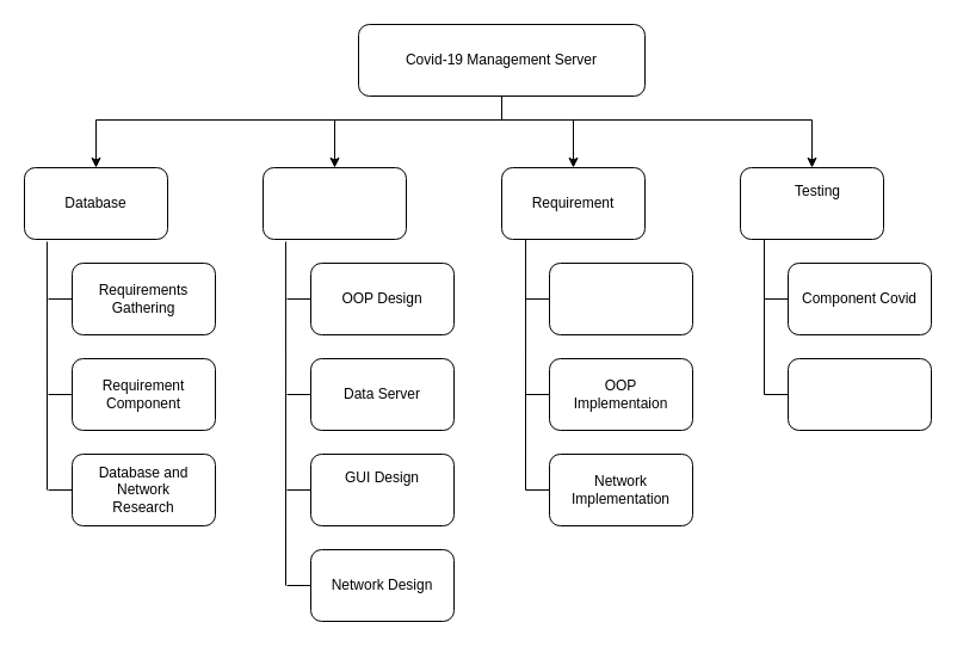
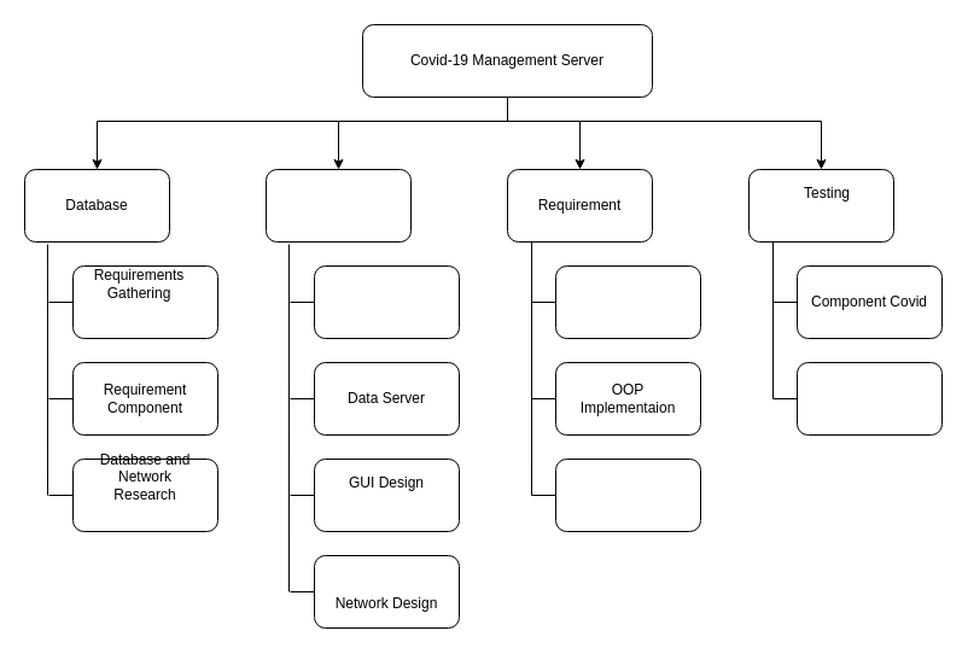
  <mxCell id="0" />
  <mxCell id="1" parent="0" />
  <mxCell id="2" value="&lt;span style=&quot;color: rgba(0 , 0 , 0 , 0) ; font-family: monospace ; font-size: 0px&quot;&gt;%3CmxGraphModel%3E%3Croot%3E%3CmxCell%20id%3D%220%22%2F%3E%3CmxCell%20id%3D%221%22%20parent%3D%220%22%2F%3E%3CmxCell%20id%3D%222%22%20value%3D%22Requirements%22%20style%3D%22text%3Bhtml%3D1%3BstrokeColor%3Dnone%3BfillColor%3Dnone%3Balign%3Dcenter%3BverticalAlign%3Dmiddle%3BwhiteSpace%3Dwrap%3Brounded%3D0%3B%22%20vertex%3D%221%22%20parent%3D%221%22%3E%3CmxGeometry%20x%3D%2290%22%20y%3D%22180%22%20width%3D%22100%22%20height%3D%2220%22%20as%3D%22geometry%22%2F%3E%3C%2FmxCell%3E%3C%2Froot%3E%3C%2FmxGraphModel%3E&lt;/span&gt;" style="rounded=1;whiteSpace=wrap;html=1;" parent="1" vertex="1"><mxGeometry x="260" y="380" width="120" height="60" as="geometry" /></mxCell>
  <mxCell id="3" value="" style="rounded=1;whiteSpace=wrap;html=1;" parent="1" vertex="1"><mxGeometry x="300" y="20" width="240" height="60" as="geometry" /></mxCell>
  <mxCell id="4" value="Covid-19 Management Server" style="text;html=1;strokeColor=none;fillColor=none;align=center;verticalAlign=middle;whiteSpace=wrap;rounded=0;" parent="1" vertex="1"><mxGeometry x="310" y="40" width="220" height="20" as="geometry" /></mxCell>
  <mxCell id="5" value="" style="rounded=1;whiteSpace=wrap;html=1;" parent="1" vertex="1"><mxGeometry x="20" y="140" width="120" height="60" as="geometry" /></mxCell>
  <mxCell id="6" value="Database" style="text;html=1;strokeColor=none;fillColor=none;align=center;verticalAlign=middle;whiteSpace=wrap;rounded=0;" parent="1" vertex="1"><mxGeometry x="30" y="160" width="100" height="20" as="geometry" /></mxCell>
  <mxCell id="7" value="" style="rounded=1;whiteSpace=wrap;html=1;" parent="1" vertex="1"><mxGeometry x="60" y="220" width="120" height="60" as="geometry" /></mxCell>
  <mxCell id="8" value="&lt;span style=&quot;color: rgba(0 , 0 , 0 , 0) ; font-family: monospace ; font-size: 0px&quot;&gt;%3CmxGraphModel%3E%3Croot%3E%3CmxCell%20id%3D%220%22%2F%3E%3CmxCell%20id%3D%221%22%20parent%3D%220%22%2F%3E%3CmxCell%20id%3D%222%22%20value%3D%22Requirements%22%20style%3D%22text%3Bhtml%3D1%3BstrokeColor%3Dnone%3BfillColor%3Dnone%3Balign%3Dcenter%3BverticalAlign%3Dmiddle%3BwhiteSpace%3Dwrap%3Brounded%3D0%3B%22%20vertex%3D%221%22%20parent%3D%221%22%3E%3CmxGeometry%20x%3D%2290%22%20y%3D%22180%22%20width%3D%22100%22%20height%3D%2220%22%20as%3D%22geometry%22%2F%3E%3C%2FmxCell%3E%3C%2Froot%3E%3C%2FmxGraphModel%3E&lt;/span&gt;" style="rounded=1;whiteSpace=wrap;html=1;" parent="1" vertex="1"><mxGeometry x="220" y="140" width="120" height="60" as="geometry" /></mxCell>
  <mxCell id="9" value="&lt;span style=&quot;color: rgba(0 , 0 , 0 , 0) ; font-family: monospace ; font-size: 0px&quot;&gt;%3CmxGraphModel%3E%3Croot%3E%3CmxCell%20id%3D%220%22%2F%3E%3CmxCell%20id%3D%221%22%20parent%3D%220%22%2F%3E%3CmxCell%20id%3D%222%22%20value%3D%22Requirements%22%20style%3D%22text%3Bhtml%3D1%3BstrokeColor%3Dnone%3BfillColor%3Dnone%3Balign%3Dcenter%3BverticalAlign%3Dmiddle%3BwhiteSpace%3Dwrap%3Brounded%3D0%3B%22%20vertex%3D%221%22%20parent%3D%221%22%3E%3CmxGeometry%20x%3D%2290%22%20y%3D%22180%22%20width%3D%22100%22%20height%3D%2220%22%20as%3D%22geometry%22%2F%3E%3C%2FmxCell%3E%3C%2Froot%3E%3C%2FmxGraphModel%3E&lt;/span&gt;&lt;span style=&quot;color: rgba(0 , 0 , 0 , 0) ; font-family: monospace ; font-size: 0px&quot;&gt;%3CmxGraphModel%3E%3Croot%3E%3CmxCell%20id%3D%220%22%2F%3E%3CmxCell%20id%3D%221%22%20parent%3D%220%22%2F%3E%3CmxCell%20id%3D%222%22%20value%3D%22Requirements%22%20style%3D%22text%3Bhtml%3D1%3BstrokeColor%3Dnone%3BfillColor%3Dnone%3Balign%3Dcenter%3BverticalAlign%3Dmiddle%3BwhiteSpace%3Dwrap%3Brounded%3D0%3B%22%20vertex%3D%221%22%20parent%3D%221%22%3E%3CmxGeometry%20x%3D%2290%22%20y%3D%22180%22%20width%3D%22100%22%20height%3D%2220%22%20as%3D%22geometry%22%2F%3E%3C%2FmxCell%3E%3C%2Froot%3E%3C%2FmxGraphModel%3E&lt;/span&gt;" style="rounded=1;whiteSpace=wrap;html=1;" parent="1" vertex="1"><mxGeometry x="420" y="140" width="120" height="60" as="geometry" /></mxCell>
  <mxCell id="10" value="" style="rounded=1;whiteSpace=wrap;html=1;" parent="1" vertex="1"><mxGeometry x="620" y="140" width="120" height="60" as="geometry" /></mxCell>
  <mxCell id="11" value="Requirement" style="text;html=1;strokeColor=none;fillColor=none;align=center;verticalAlign=middle;whiteSpace=wrap;rounded=0;" parent="1" vertex="1"><mxGeometry x="430" y="160" width="100" height="20" as="geometry" /></mxCell>
  <mxCell id="12" value="Testing" style="text;html=1;strokeColor=none;fillColor=none;align=center;verticalAlign=middle;whiteSpace=wrap;rounded=0;" parent="1" vertex="1"><mxGeometry x="635" y="150" width="100" height="20" as="geometry" /></mxCell>
- <mxCell id="13" value="Requirements Gathering" style="text;html=1;strokeColor=none;fillColor=none;align=center;verticalAlign=middle;whiteSpace=wrap;rounded=0;" parent="1" vertex="1"><mxGeometry x="70" y="240" width="100" height="20" as="geometry" /></mxCell>
+ <mxCell id="13" value="Requirements Gathering" style="text;html=1;strokeColor=none;fillColor=none;align=center;verticalAlign=middle;whiteSpace=wrap;rounded=0;" parent="1" vertex="1"><mxGeometry x="65" y="225" width="100" height="20" as="geometry" /></mxCell>
  <mxCell id="14" value="" style="rounded=1;whiteSpace=wrap;html=1;" parent="1" vertex="1"><mxGeometry x="60" y="300" width="120" height="60" as="geometry" /></mxCell>
  <mxCell id="15" value="Requirement Component" style="text;html=1;strokeColor=none;fillColor=none;align=center;verticalAlign=middle;whiteSpace=wrap;rounded=0;" parent="1" vertex="1"><mxGeometry x="70" y="320" width="100" height="20" as="geometry" /></mxCell>
  <mxCell id="16" value="" style="rounded=1;whiteSpace=wrap;html=1;" parent="1" vertex="1"><mxGeometry x="60" y="380" width="120" height="60" as="geometry" /></mxCell>
- <mxCell id="17" value="Database and Network Research" style="text;html=1;strokeColor=none;fillColor=none;align=center;verticalAlign=middle;whiteSpace=wrap;rounded=0;" parent="1" vertex="1"><mxGeometry x="70" y="400" width="100" height="20" as="geometry" /></mxCell>
+ <mxCell id="17" value="Database and Network Research" style="text;html=1;strokeColor=none;fillColor=none;align=center;verticalAlign=middle;whiteSpace=wrap;rounded=0;" parent="1" vertex="1"><mxGeometry x="70" y="385" width="100" height="20" as="geometry" /></mxCell>
  <mxCell id="18" value="" style="rounded=1;whiteSpace=wrap;html=1;" parent="1" vertex="1"><mxGeometry x="260" y="220" width="120" height="60" as="geometry" /></mxCell>
  <mxCell id="19" value="" style="rounded=1;whiteSpace=wrap;html=1;" parent="1" vertex="1"><mxGeometry x="260" y="300" width="120" height="60" as="geometry" /></mxCell>
  <mxCell id="20" value="GUI Design" style="text;html=1;strokeColor=none;fillColor=none;align=center;verticalAlign=middle;whiteSpace=wrap;rounded=0;" parent="1" vertex="1"><mxGeometry x="270" y="390" width="100" height="20" as="geometry" /></mxCell>
  <mxCell id="21" value="Data Server" style="text;html=1;strokeColor=none;fillColor=none;align=center;verticalAlign=middle;whiteSpace=wrap;rounded=0;" parent="1" vertex="1"><mxGeometry x="270" y="320" width="100" height="20" as="geometry" /></mxCell>
  <mxCell id="22" value="" style="rounded=1;whiteSpace=wrap;html=1;" parent="1" vertex="1"><mxGeometry x="260" y="460" width="120" height="60" as="geometry" /></mxCell>
- <mxCell id="23" value="Network Design" style="text;html=1;strokeColor=none;fillColor=none;align=center;verticalAlign=middle;whiteSpace=wrap;rounded=0;" parent="1" vertex="1"><mxGeometry x="270" y="480" width="100" height="20" as="geometry" /></mxCell>
+ <mxCell id="23" value="Network Design" style="text;html=1;strokeColor=none;fillColor=none;align=center;verticalAlign=middle;whiteSpace=wrap;rounded=0;" parent="1" vertex="1"><mxGeometry x="270" y="490" width="100" height="20" as="geometry" /></mxCell>
  <mxCell id="24" value="" style="rounded=1;whiteSpace=wrap;html=1;" parent="1" vertex="1"><mxGeometry x="460" y="220" width="120" height="60" as="geometry" /></mxCell>
  <mxCell id="25" value="" style="rounded=1;whiteSpace=wrap;html=1;" parent="1" vertex="1"><mxGeometry x="460" y="300" width="120" height="60" as="geometry" /></mxCell>
  <mxCell id="26" value="OOP Implementaion" style="text;html=1;strokeColor=none;fillColor=none;align=center;verticalAlign=middle;whiteSpace=wrap;rounded=0;" parent="1" vertex="1"><mxGeometry x="470" y="320" width="100" height="20" as="geometry" /></mxCell>
  <mxCell id="27" value="" style="rounded=1;whiteSpace=wrap;html=1;" parent="1" vertex="1"><mxGeometry x="460" y="380" width="120" height="60" as="geometry" /></mxCell>
- <mxCell id="28" value="Network Implementation" style="text;html=1;strokeColor=none;fillColor=none;align=center;verticalAlign=middle;whiteSpace=wrap;rounded=0;" parent="1" vertex="1"><mxGeometry x="470" y="400" width="100" height="20" as="geometry" /></mxCell>
  <mxCell id="29" value="&lt;span style=&quot;color: rgba(0 , 0 , 0 , 0) ; font-family: monospace ; font-size: 0px&quot;&gt;%3CmxGraphModel%3E%3Croot%3E%3CmxCell%20id%3D%220%22%2F%3E%3CmxCell%20id%3D%221%22%20parent%3D%220%22%2F%3E%3CmxCell%20id%3D%222%22%20value%3D%22Requirements%22%20style%3D%22text%3Bhtml%3D1%3BstrokeColor%3Dnone%3BfillColor%3Dnone%3Balign%3Dcenter%3BverticalAlign%3Dmiddle%3BwhiteSpace%3Dwrap%3Brounded%3D0%3B%22%20vertex%3D%221%22%20parent%3D%221%22%3E%3CmxGeometry%20x%3D%2290%22%20y%3D%22180%22%20width%3D%22100%22%20height%3D%2220%22%20as%3D%22geometry%22%2F%3E%3C%2FmxCell%3E%3C%2Froot%3E%3C%2FmxGraphModel%3E&lt;/span&gt;" style="rounded=1;whiteSpace=wrap;html=1;" parent="1" vertex="1"><mxGeometry x="660" y="220" width="120" height="60" as="geometry" /></mxCell>
  <mxCell id="30" value="Component Covid" style="text;html=1;strokeColor=none;fillColor=none;align=center;verticalAlign=middle;whiteSpace=wrap;rounded=0;" parent="1" vertex="1"><mxGeometry x="670" y="240" width="100" height="20" as="geometry" /></mxCell>
  <mxCell id="31" value="&lt;span style=&quot;color: rgba(0 , 0 , 0 , 0) ; font-family: monospace ; font-size: 0px&quot;&gt;%3CmxGraphModel%3E%3Croot%3E%3CmxCell%20id%3D%220%22%2F%3E%3CmxCell%20id%3D%221%22%20parent%3D%220%22%2F%3E%3CmxCell%20id%3D%222%22%20value%3D%22Requirements%22%20style%3D%22text%3Bhtml%3D1%3BstrokeColor%3Dnone%3BfillColor%3Dnone%3Balign%3Dcenter%3BverticalAlign%3Dmiddle%3BwhiteSpace%3Dwrap%3Brounded%3D0%3B%22%20vertex%3D%221%22%20parent%3D%221%22%3E%3CmxGeometry%20x%3D%2290%22%20y%3D%22180%22%20width%3D%22100%22%20height%3D%2220%22%20as%3D%22geometry%22%2F%3E%3C%2FmxCell%3E%3C%2Froot%3E%3C%2FmxGraphModel%3E&lt;/span&gt;" style="rounded=1;whiteSpace=wrap;html=1;" parent="1" vertex="1"><mxGeometry x="660" y="300" width="120" height="60" as="geometry" /></mxCell>
  <mxCell id="32" value="" style="endArrow=none;html=1;entryX=0.5;entryY=1;entryDx=0;entryDy=0;" parent="1" target="3" edge="1"><mxGeometry width="50" height="50" relative="1" as="geometry"><mxPoint x="420" y="100" as="sourcePoint" /><mxPoint x="430" y="180" as="targetPoint" /></mxGeometry></mxCell>
  <mxCell id="33" value="" style="endArrow=none;html=1;" parent="1" edge="1"><mxGeometry width="50" height="50" relative="1" as="geometry"><mxPoint x="80" y="100" as="sourcePoint" /><mxPoint x="680" y="100" as="targetPoint" /></mxGeometry></mxCell>
  <mxCell id="34" value="" style="endArrow=classic;html=1;entryX=0.5;entryY=0;entryDx=0;entryDy=0;" parent="1" target="5" edge="1"><mxGeometry width="50" height="50" relative="1" as="geometry"><mxPoint x="80" y="100" as="sourcePoint" /><mxPoint x="430" y="180" as="targetPoint" /></mxGeometry></mxCell>
  <mxCell id="35" value="" style="endArrow=classic;html=1;entryX=0.5;entryY=0;entryDx=0;entryDy=0;" parent="1" target="8" edge="1"><mxGeometry width="50" height="50" relative="1" as="geometry"><mxPoint x="280" y="100" as="sourcePoint" /><mxPoint x="90" y="150" as="targetPoint" /></mxGeometry></mxCell>
  <mxCell id="36" value="" style="endArrow=classic;html=1;entryX=0.5;entryY=0;entryDx=0;entryDy=0;" parent="1" target="9" edge="1"><mxGeometry width="50" height="50" relative="1" as="geometry"><mxPoint x="480" y="100" as="sourcePoint" /><mxPoint x="100" y="160" as="targetPoint" /></mxGeometry></mxCell>
  <mxCell id="37" value="" style="endArrow=classic;html=1;entryX=0.5;entryY=0;entryDx=0;entryDy=0;" parent="1" target="10" edge="1"><mxGeometry width="50" height="50" relative="1" as="geometry"><mxPoint x="680" y="100" as="sourcePoint" /><mxPoint x="110" y="170" as="targetPoint" /></mxGeometry></mxCell>
  <mxCell id="38" value="" style="endArrow=none;html=1;entryX=0.158;entryY=1.033;entryDx=0;entryDy=0;entryPerimeter=0;" parent="1" target="5" edge="1"><mxGeometry width="50" height="50" relative="1" as="geometry"><mxPoint x="39" y="410" as="sourcePoint" /><mxPoint x="430" y="180" as="targetPoint" /></mxGeometry></mxCell>
  <mxCell id="39" value="" style="endArrow=none;html=1;entryX=0.158;entryY=1.033;entryDx=0;entryDy=0;entryPerimeter=0;" parent="1" target="8" edge="1"><mxGeometry width="50" height="50" relative="1" as="geometry"><mxPoint x="239" y="490" as="sourcePoint" /><mxPoint x="230" y="203" as="targetPoint" /></mxGeometry></mxCell>
  <mxCell id="40" value="" style="endArrow=none;html=1;entryX=0.167;entryY=1;entryDx=0;entryDy=0;entryPerimeter=0;" parent="1" target="9" edge="1"><mxGeometry width="50" height="50" relative="1" as="geometry"><mxPoint x="440" y="410" as="sourcePoint" /><mxPoint x="251" y="213" as="targetPoint" /></mxGeometry></mxCell>
  <mxCell id="41" value="" style="endArrow=none;html=1;" parent="1" edge="1"><mxGeometry width="50" height="50" relative="1" as="geometry"><mxPoint x="640" y="330" as="sourcePoint" /><mxPoint x="640" y="200" as="targetPoint" /></mxGeometry></mxCell>
  <mxCell id="42" value="" style="endArrow=none;html=1;exitX=0;exitY=0.5;exitDx=0;exitDy=0;" parent="1" source="7" edge="1"><mxGeometry width="50" height="50" relative="1" as="geometry"><mxPoint x="380" y="330" as="sourcePoint" /><mxPoint x="40" y="250" as="targetPoint" /></mxGeometry></mxCell>
  <mxCell id="43" value="" style="endArrow=none;html=1;exitX=0;exitY=0.5;exitDx=0;exitDy=0;" parent="1" source="14" edge="1"><mxGeometry width="50" height="50" relative="1" as="geometry"><mxPoint x="50" y="330" as="sourcePoint" /><mxPoint x="40" y="330" as="targetPoint" /></mxGeometry></mxCell>
  <mxCell id="44" value="" style="endArrow=none;html=1;exitX=0;exitY=0.5;exitDx=0;exitDy=0;" parent="1" source="16" edge="1"><mxGeometry width="50" height="50" relative="1" as="geometry"><mxPoint x="50" y="410" as="sourcePoint" /><mxPoint x="40" y="410" as="targetPoint" /></mxGeometry></mxCell>
  <mxCell id="45" value="" style="endArrow=none;html=1;exitX=0;exitY=0.5;exitDx=0;exitDy=0;" parent="1" source="18" edge="1"><mxGeometry width="50" height="50" relative="1" as="geometry"><mxPoint x="250" y="250" as="sourcePoint" /><mxPoint x="240" y="250" as="targetPoint" /></mxGeometry></mxCell>
  <mxCell id="46" value="" style="endArrow=none;html=1;exitX=0;exitY=0.5;exitDx=0;exitDy=0;" parent="1" source="19" edge="1"><mxGeometry width="50" height="50" relative="1" as="geometry"><mxPoint x="260" y="320" as="sourcePoint" /><mxPoint x="240" y="330" as="targetPoint" /></mxGeometry></mxCell>
  <mxCell id="47" value="" style="endArrow=none;html=1;exitX=0;exitY=0.5;exitDx=0;exitDy=0;" parent="1" source="2" edge="1"><mxGeometry width="50" height="50" relative="1" as="geometry"><mxPoint x="250" y="420" as="sourcePoint" /><mxPoint x="240" y="410" as="targetPoint" /></mxGeometry></mxCell>
  <mxCell id="48" value="" style="endArrow=none;html=1;exitX=0;exitY=0.5;exitDx=0;exitDy=0;" parent="1" source="22" edge="1"><mxGeometry width="50" height="50" relative="1" as="geometry"><mxPoint x="250" y="490" as="sourcePoint" /><mxPoint x="240" y="490" as="targetPoint" /></mxGeometry></mxCell>
  <mxCell id="49" value="" style="endArrow=none;html=1;exitX=0;exitY=0.5;exitDx=0;exitDy=0;" parent="1" source="24" edge="1"><mxGeometry width="50" height="50" relative="1" as="geometry"><mxPoint x="450" y="250" as="sourcePoint" /><mxPoint x="440" y="250" as="targetPoint" /></mxGeometry></mxCell>
  <mxCell id="50" value="" style="endArrow=none;html=1;exitX=0;exitY=0.5;exitDx=0;exitDy=0;" parent="1" source="25" edge="1"><mxGeometry width="50" height="50" relative="1" as="geometry"><mxPoint x="450" y="340" as="sourcePoint" /><mxPoint x="440" y="330" as="targetPoint" /></mxGeometry></mxCell>
  <mxCell id="51" value="" style="endArrow=none;html=1;exitX=0;exitY=0.5;exitDx=0;exitDy=0;" parent="1" source="27" edge="1"><mxGeometry width="50" height="50" relative="1" as="geometry"><mxPoint x="450" y="410" as="sourcePoint" /><mxPoint x="440" y="410" as="targetPoint" /></mxGeometry></mxCell>
  <mxCell id="52" value="" style="endArrow=none;html=1;exitX=0;exitY=0.5;exitDx=0;exitDy=0;" parent="1" edge="1"><mxGeometry width="50" height="50" relative="1" as="geometry"><mxPoint x="660" y="250" as="sourcePoint" /><mxPoint x="640" y="250" as="targetPoint" /></mxGeometry></mxCell>
  <mxCell id="53" value="" style="endArrow=none;html=1;exitX=0;exitY=0.5;exitDx=0;exitDy=0;" parent="1" source="31" edge="1"><mxGeometry width="50" height="50" relative="1" as="geometry"><mxPoint x="650" y="320" as="sourcePoint" /><mxPoint x="640" y="330" as="targetPoint" /></mxGeometry></mxCell>
- <mxCell id="54" value="OOP Design" style="text;html=1;strokeColor=none;fillColor=none;align=center;verticalAlign=middle;whiteSpace=wrap;rounded=0;" vertex="1" parent="1"><mxGeometry x="270" y="240" width="100" height="20" as="geometry" /></mxCell>
